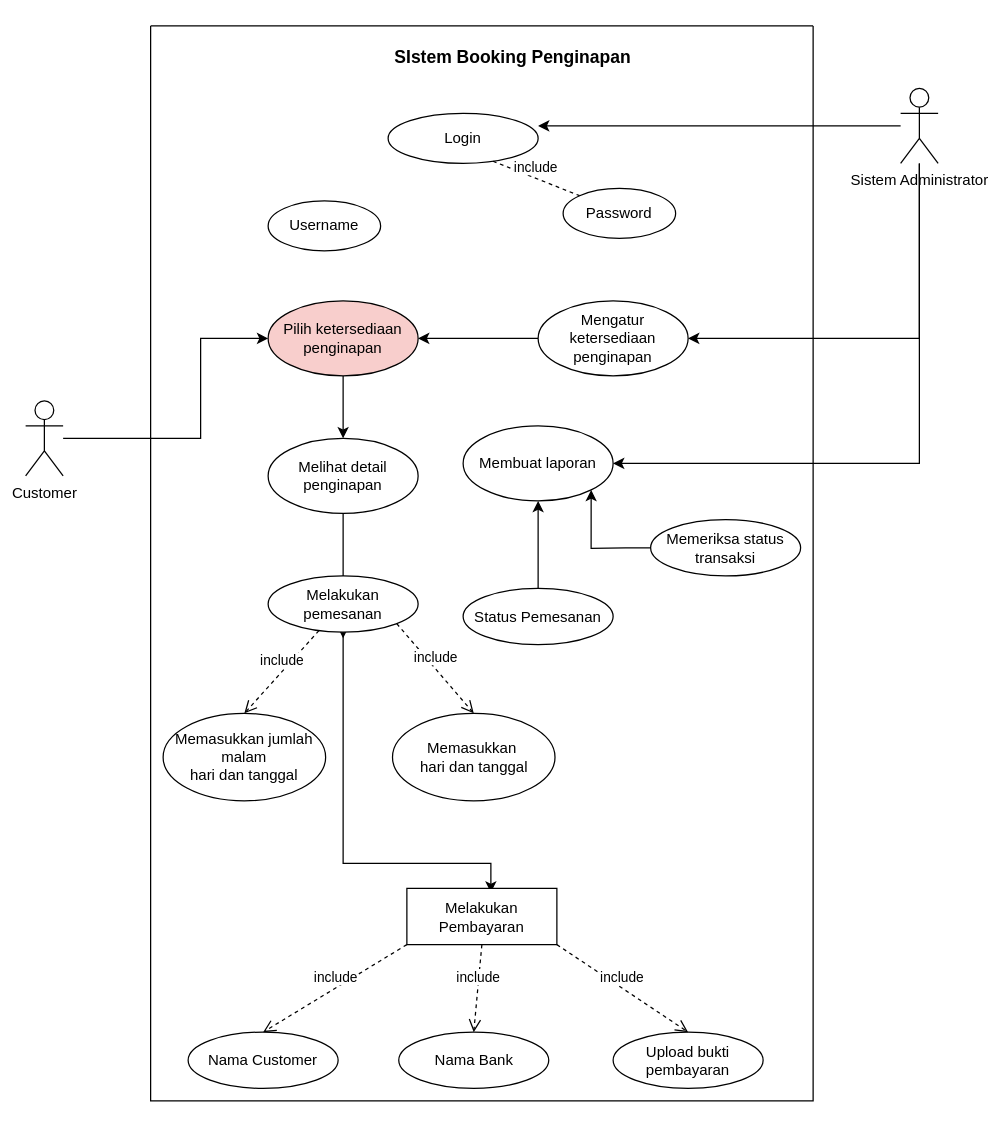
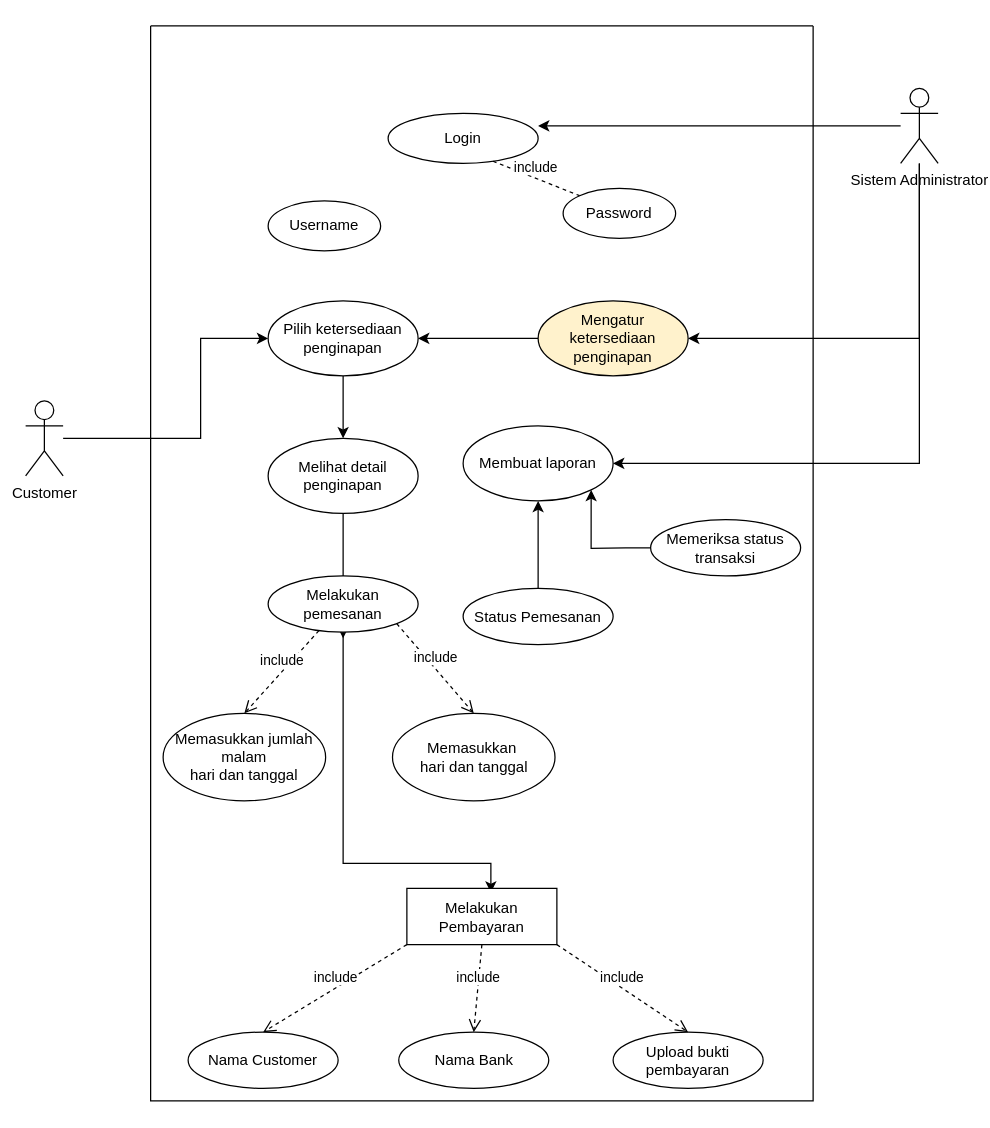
  <mxCell id="0" />
  <mxCell id="1" parent="0" />
  <mxCell id="2" style="edgeStyle=orthogonalEdgeStyle;rounded=0;orthogonalLoop=1;jettySize=auto;html=1;entryX=0;entryY=0.5;entryDx=0;entryDy=0;" edge="1" parent="1" source="3" target="7"><mxGeometry relative="1" as="geometry"><Array as="points"><mxPoint x="160" y="350" /><mxPoint x="160" y="270" /></Array></mxGeometry></mxCell>
  <mxCell id="3" value="Customer" style="shape=umlActor;verticalLabelPosition=bottom;verticalAlign=top;html=1;outlineConnect=0;" vertex="1" parent="1"><mxGeometry x="20" y="320" width="30" height="60" as="geometry" /></mxCell>
  <mxCell id="4" value="" style="swimlane;startSize=0;" vertex="1" parent="1"><mxGeometry x="120" y="20" width="530" height="860" as="geometry" /></mxCell>
  <mxCell id="5" style="edgeStyle=orthogonalEdgeStyle;rounded=0;orthogonalLoop=1;jettySize=auto;html=1;entryX=0.56;entryY=0.075;entryDx=0;entryDy=0;entryPerimeter=0;" edge="1" parent="4" source="31" target="17"><mxGeometry relative="1" as="geometry"><Array as="points"><mxPoint x="154" y="670" /><mxPoint x="272" y="670" /></Array></mxGeometry></mxCell>
- <mxCell id="6" value="&lt;b&gt;&lt;font style=&quot;font-size: 14px&quot;&gt;SIstem Booking Penginapan&lt;/font&gt;&lt;/b&gt;" style="text;html=1;strokeColor=none;fillColor=none;align=center;verticalAlign=middle;whiteSpace=wrap;rounded=0;" vertex="1" parent="4"><mxGeometry x="150" y="10" width="280" height="30" as="geometry" /></mxCell>
- <mxCell id="7" value="Pilih ketersediaan penginapan" style="ellipse;whiteSpace=wrap;html=1;fillColor=#f8cecc;" vertex="1" parent="4"><mxGeometry x="94" y="220" width="120" height="60" as="geometry" /></mxCell>
+ <mxCell id="7" value="Pilih ketersediaan penginapan" style="ellipse;whiteSpace=wrap;html=1;" vertex="1" parent="4"><mxGeometry x="94" y="220" width="120" height="60" as="geometry" /></mxCell>
  <mxCell id="8" value="Melihat detail penginapan" style="ellipse;whiteSpace=wrap;html=1;" vertex="1" parent="4"><mxGeometry x="94" y="330" width="120" height="60" as="geometry" /></mxCell>
  <mxCell id="9" value="" style="edgeStyle=orthogonalEdgeStyle;rounded=0;orthogonalLoop=1;jettySize=auto;html=1;" edge="1" parent="4" source="7" target="8"><mxGeometry relative="1" as="geometry" /></mxCell>
  <mxCell id="10" style="edgeStyle=orthogonalEdgeStyle;rounded=0;orthogonalLoop=1;jettySize=auto;html=1;exitX=0.5;exitY=1;exitDx=0;exitDy=0;startArrow=none;" edge="1" parent="4" source="31"><mxGeometry relative="1" as="geometry"><mxPoint x="154" y="490" as="targetPoint" /></mxGeometry></mxCell>
  <mxCell id="11" value="Login" style="ellipse;whiteSpace=wrap;html=1;" vertex="1" parent="4"><mxGeometry x="190" y="70" width="120" height="40" as="geometry" /></mxCell>
  <mxCell id="12" value="Password" style="ellipse;whiteSpace=wrap;html=1;" vertex="1" parent="4"><mxGeometry x="330" y="130" width="90" height="40" as="geometry" /></mxCell>
  <mxCell id="13" value="include" style="html=1;verticalAlign=bottom;endArrow=none;dashed=1;endSize=8;rounded=0;entryX=0;entryY=0;entryDx=0;entryDy=0;exitX=0.699;exitY=0.957;exitDx=0;exitDy=0;exitPerimeter=0;" edge="1" parent="4" source="11" target="12"><mxGeometry relative="1" as="geometry"><mxPoint x="255" y="420" as="sourcePoint" /><mxPoint x="175" y="420" as="targetPoint" /></mxGeometry></mxCell>
  <mxCell id="14" value="Username" style="ellipse;whiteSpace=wrap;html=1;" vertex="1" parent="4"><mxGeometry x="94" y="140" width="90" height="40" as="geometry" /></mxCell>
  <mxCell id="15" value="Memasukkan jumlah malam&lt;br&gt;hari dan tanggal" style="ellipse;whiteSpace=wrap;html=1;" vertex="1" parent="4"><mxGeometry x="10" y="550" width="130" height="70" as="geometry" /></mxCell>
  <mxCell id="16" value="include" style="html=1;verticalAlign=bottom;endArrow=open;dashed=1;endSize=8;rounded=0;entryX=0.5;entryY=0;entryDx=0;entryDy=0;" edge="1" parent="4" source="31" target="15"><mxGeometry relative="1" as="geometry"><mxPoint x="310" y="560" as="sourcePoint" /><mxPoint x="230" y="560" as="targetPoint" /></mxGeometry></mxCell>
  <mxCell id="17" value="Melakukan Pembayaran" style="whiteSpace=wrap;html=1;rounded=0;" vertex="1" parent="4"><mxGeometry x="205" y="690" width="120" height="45" as="geometry" /></mxCell>
  <mxCell id="18" value="Nama Customer" style="ellipse;whiteSpace=wrap;html=1;" vertex="1" parent="4"><mxGeometry x="30" y="805" width="120" height="45" as="geometry" /></mxCell>
  <mxCell id="19" value="Nama Bank" style="ellipse;whiteSpace=wrap;html=1;" vertex="1" parent="4"><mxGeometry x="198.5" y="805" width="120" height="45" as="geometry" /></mxCell>
  <mxCell id="20" value="Upload bukti pembayaran" style="ellipse;whiteSpace=wrap;html=1;" vertex="1" parent="4"><mxGeometry x="370" y="805" width="120" height="45" as="geometry" /></mxCell>
  <mxCell id="21" value="include" style="html=1;verticalAlign=bottom;endArrow=open;dashed=1;endSize=8;rounded=0;exitX=0;exitY=1;exitDx=0;exitDy=0;entryX=0.5;entryY=0;entryDx=0;entryDy=0;" edge="1" parent="4" source="17" target="18"><mxGeometry relative="1" as="geometry"><mxPoint x="290" y="750" as="sourcePoint" /><mxPoint x="210" y="750" as="targetPoint" /></mxGeometry></mxCell>
  <mxCell id="22" value="include" style="html=1;verticalAlign=bottom;endArrow=open;dashed=1;endSize=8;rounded=0;exitX=1;exitY=1;exitDx=0;exitDy=0;entryX=0.5;entryY=0;entryDx=0;entryDy=0;" edge="1" parent="4" source="17" target="20"><mxGeometry relative="1" as="geometry"><mxPoint x="290" y="750" as="sourcePoint" /><mxPoint x="210" y="750" as="targetPoint" /></mxGeometry></mxCell>
  <mxCell id="23" value="include" style="html=1;verticalAlign=bottom;endArrow=open;dashed=1;endSize=8;rounded=0;exitX=0.5;exitY=1;exitDx=0;exitDy=0;entryX=0.5;entryY=0;entryDx=0;entryDy=0;" edge="1" parent="4" source="17" target="19"><mxGeometry relative="1" as="geometry"><mxPoint x="290" y="750" as="sourcePoint" /><mxPoint x="240" y="770" as="targetPoint" /></mxGeometry></mxCell>
  <mxCell id="24" value="" style="edgeStyle=orthogonalEdgeStyle;rounded=0;orthogonalLoop=1;jettySize=auto;html=1;" edge="1" parent="4" source="25" target="28"><mxGeometry relative="1" as="geometry" /></mxCell>
  <mxCell id="25" value="Status Pemesanan" style="ellipse;whiteSpace=wrap;html=1;" vertex="1" parent="4"><mxGeometry x="250" y="450" width="120" height="45" as="geometry" /></mxCell>
  <mxCell id="26" style="edgeStyle=orthogonalEdgeStyle;rounded=0;orthogonalLoop=1;jettySize=auto;html=1;entryX=1;entryY=0.5;entryDx=0;entryDy=0;fontSize=14;" edge="1" parent="4" source="27" target="7"><mxGeometry relative="1" as="geometry" /></mxCell>
- <mxCell id="27" value="Mengatur ketersediaan penginapan" style="ellipse;whiteSpace=wrap;html=1;" vertex="1" parent="4"><mxGeometry x="310" y="220" width="120" height="60" as="geometry" /></mxCell>
+ <mxCell id="27" value="Mengatur ketersediaan penginapan" style="ellipse;whiteSpace=wrap;html=1;fillColor=#fff2cc;" vertex="1" parent="4"><mxGeometry x="310" y="220" width="120" height="60" as="geometry" /></mxCell>
  <mxCell id="28" value="Membuat laporan" style="ellipse;whiteSpace=wrap;html=1;" vertex="1" parent="4"><mxGeometry x="250" y="320" width="120" height="60" as="geometry" /></mxCell>
  <mxCell id="29" style="edgeStyle=orthogonalEdgeStyle;rounded=0;orthogonalLoop=1;jettySize=auto;html=1;entryX=1;entryY=1;entryDx=0;entryDy=0;" edge="1" parent="4" source="30" target="28"><mxGeometry relative="1" as="geometry"><Array as="points"><mxPoint x="380" y="418" /><mxPoint x="353" y="418" /></Array></mxGeometry></mxCell>
  <mxCell id="30" value="Memeriksa status transaksi" style="ellipse;whiteSpace=wrap;html=1;" vertex="1" parent="4"><mxGeometry x="400" y="395" width="120" height="45" as="geometry" /></mxCell>
  <mxCell id="31" value="Melakukan pemesanan" style="ellipse;whiteSpace=wrap;html=1;" vertex="1" parent="4"><mxGeometry x="94" y="440" width="120" height="45" as="geometry" /></mxCell>
  <mxCell id="32" value="" style="edgeStyle=orthogonalEdgeStyle;rounded=0;orthogonalLoop=1;jettySize=auto;html=1;exitX=0.5;exitY=1;exitDx=0;exitDy=0;endArrow=none;" edge="1" parent="4" source="8" target="31"><mxGeometry relative="1" as="geometry"><mxPoint x="294" y="460" as="sourcePoint" /><mxPoint x="294" y="560" as="targetPoint" /></mxGeometry></mxCell>
  <mxCell id="33" value="Memasukkan&amp;nbsp;&lt;br&gt;hari dan tanggal" style="ellipse;whiteSpace=wrap;html=1;" vertex="1" parent="4"><mxGeometry x="193.5" y="550" width="130" height="70" as="geometry" /></mxCell>
  <mxCell id="34" value="include" style="html=1;verticalAlign=bottom;endArrow=open;dashed=1;endSize=8;rounded=0;entryX=0.5;entryY=0;entryDx=0;entryDy=0;exitX=1;exitY=1;exitDx=0;exitDy=0;" edge="1" parent="4" source="31" target="33"><mxGeometry relative="1" as="geometry"><mxPoint x="149.448" y="494.328" as="sourcePoint" /><mxPoint x="85.0" y="590" as="targetPoint" /></mxGeometry></mxCell>
  <mxCell id="35" style="edgeStyle=orthogonalEdgeStyle;rounded=0;orthogonalLoop=1;jettySize=auto;html=1;entryX=1;entryY=0.5;entryDx=0;entryDy=0;" edge="1" parent="1" source="38"><mxGeometry relative="1" as="geometry"><mxPoint x="430" y="100" as="targetPoint" /></mxGeometry></mxCell>
  <mxCell id="36" style="edgeStyle=orthogonalEdgeStyle;rounded=0;orthogonalLoop=1;jettySize=auto;html=1;" edge="1" parent="1" source="38" target="27"><mxGeometry relative="1" as="geometry"><Array as="points"><mxPoint x="735" y="270" /></Array></mxGeometry></mxCell>
  <mxCell id="37" style="edgeStyle=orthogonalEdgeStyle;rounded=0;orthogonalLoop=1;jettySize=auto;html=1;entryX=1;entryY=0.5;entryDx=0;entryDy=0;" edge="1" parent="1" source="38" target="28"><mxGeometry relative="1" as="geometry"><Array as="points"><mxPoint x="735" y="370" /></Array></mxGeometry></mxCell>
  <mxCell id="38" value="Sistem Administrator" style="shape=umlActor;verticalLabelPosition=bottom;verticalAlign=top;html=1;outlineConnect=0;" vertex="1" parent="1"><mxGeometry x="720" y="70" width="30" height="60" as="geometry" /></mxCell>
